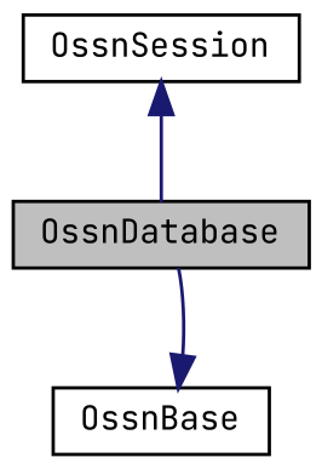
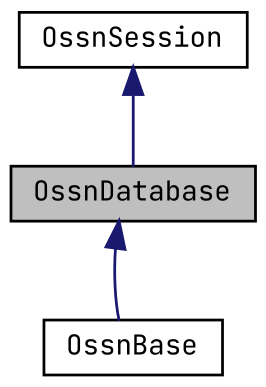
  digraph {
    fontname="JetBrains Mono"
    node [color=black fillcolor=white fontname="JetBrains Mono" fontsize=10 shape=record style=filled]
    edge [color=midnightblue dir=back fontname="JetBrains Mono" fontsize=10 labelfontname=Helvetica labelfontsize=10 style=solid]
    n1 [fillcolor=grey75 fontcolor=black height=0.2 label=OssnDatabase width=0.4]
    n2 [height=0.2 label=OssnBase width=0.4]
    n3 [height=0.2 label=OssnSession width=0.4]
-   n2 -> n1
+   n1 -> n2
    n3 -> n1
  }
